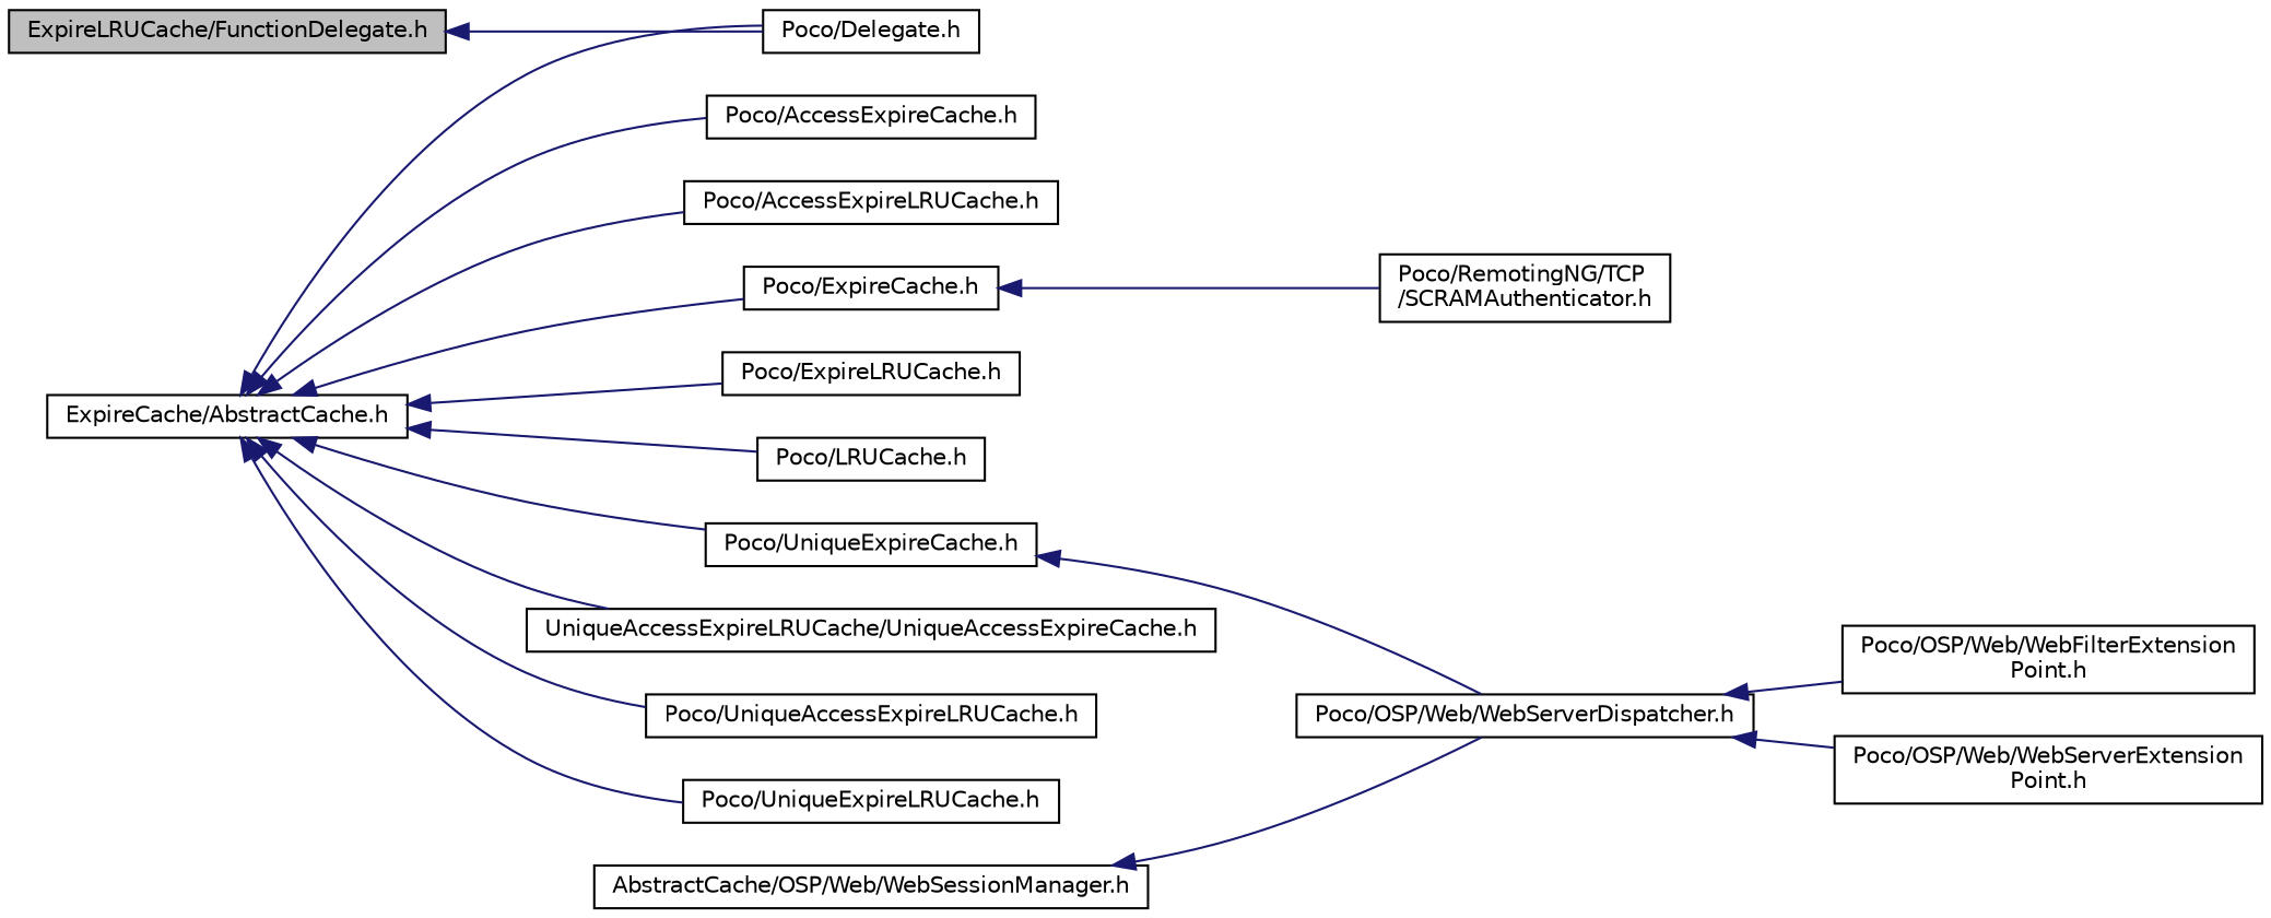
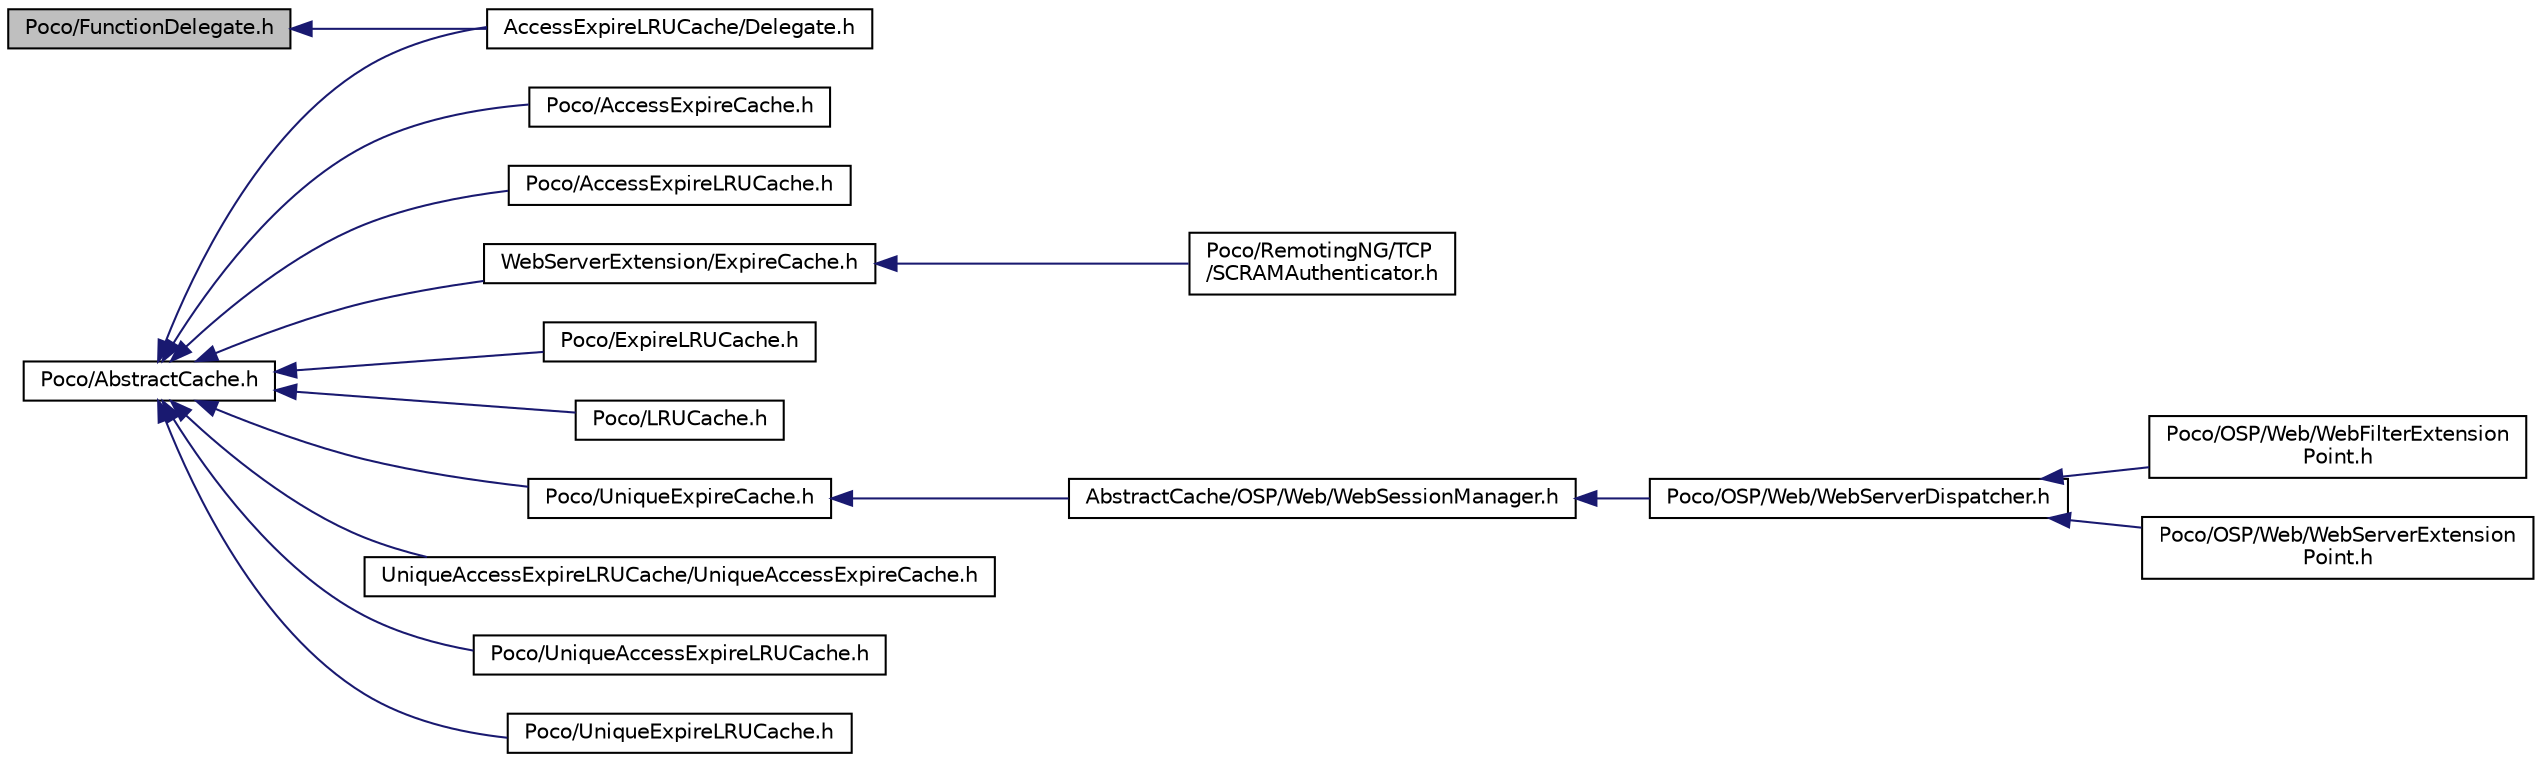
  digraph {
    rankdir=LR
    node [color=black fillcolor=white fontname=Helvetica fontsize=10 shape=record style=filled]
    edge [color=midnightblue dir=back fontname=Helvetica fontsize=10 labelfontname=Helvetica labelfontsize=10 style=solid]
-   n1 [fillcolor=grey75 fontcolor=black height=0.2 label="ExpireLRUCache/FunctionDelegate.h" width=0.4]
-   n2 [height=0.2 label="Poco/Delegate.h" width=0.4]
-   n3 [height=0.2 label="ExpireCache/AbstractCache.h" width=0.4]
+   n1 [fillcolor=grey75 fontcolor=black height=0.2 label="Poco/FunctionDelegate.h" width=0.4]
+   n2 [height=0.2 label="AccessExpireLRUCache/Delegate.h" width=0.4]
+   n3 [height=0.2 label="Poco/AbstractCache.h" width=0.4]
    n4 [height=0.2 label="Poco/AccessExpireCache.h" width=0.4]
    n5 [height=0.2 label="Poco/AccessExpireLRUCache.h" width=0.4]
-   n6 [height=0.2 label="Poco/ExpireCache.h" width=0.4]
+   n6 [height=0.2 label="WebServerExtension/ExpireCache.h" width=0.4]
    n7 [height=0.2 label="Poco/ExpireLRUCache.h" width=0.4]
    n8 [height=0.2 label="Poco/LRUCache.h" width=0.4]
    n9 [height=0.2 label="Poco/UniqueExpireCache.h" width=0.4]
    n10 [height=0.2 label="UniqueAccessExpireLRUCache/UniqueAccessExpireCache.h" width=0.4]
    n11 [height=0.2 label="Poco/UniqueAccessExpireLRUCache.h" width=0.4]
    n12 [height=0.2 label="Poco/UniqueExpireLRUCache.h" width=0.4]
    n13 [height=0.2 label="Poco/RemotingNG/TCP\l/SCRAMAuthenticator.h" width=0.4]
    n14 [height=0.2 label="AbstractCache/OSP/Web/WebSessionManager.h" width=0.4]
    n15 [height=0.2 label="Poco/OSP/Web/WebServerDispatcher.h" width=0.4]
    n16 [height=0.2 label="Poco/OSP/Web/WebFilterExtension\lPoint.h" width=0.4]
    n17 [height=0.2 label="Poco/OSP/Web/WebServerExtension\lPoint.h" width=0.4]
    n1 -> n2
    n3 -> n2
    n3 -> n4
    n3 -> n5
    n3 -> n6
    n3 -> n7
    n3 -> n8
    n3 -> n9
    n3 -> n10
    n3 -> n11
    n3 -> n12
    n6 -> n13
-   n9 -> n15
+   n9 -> n14
    n14 -> n15
    n15 -> n16
    n15 -> n17
  }
